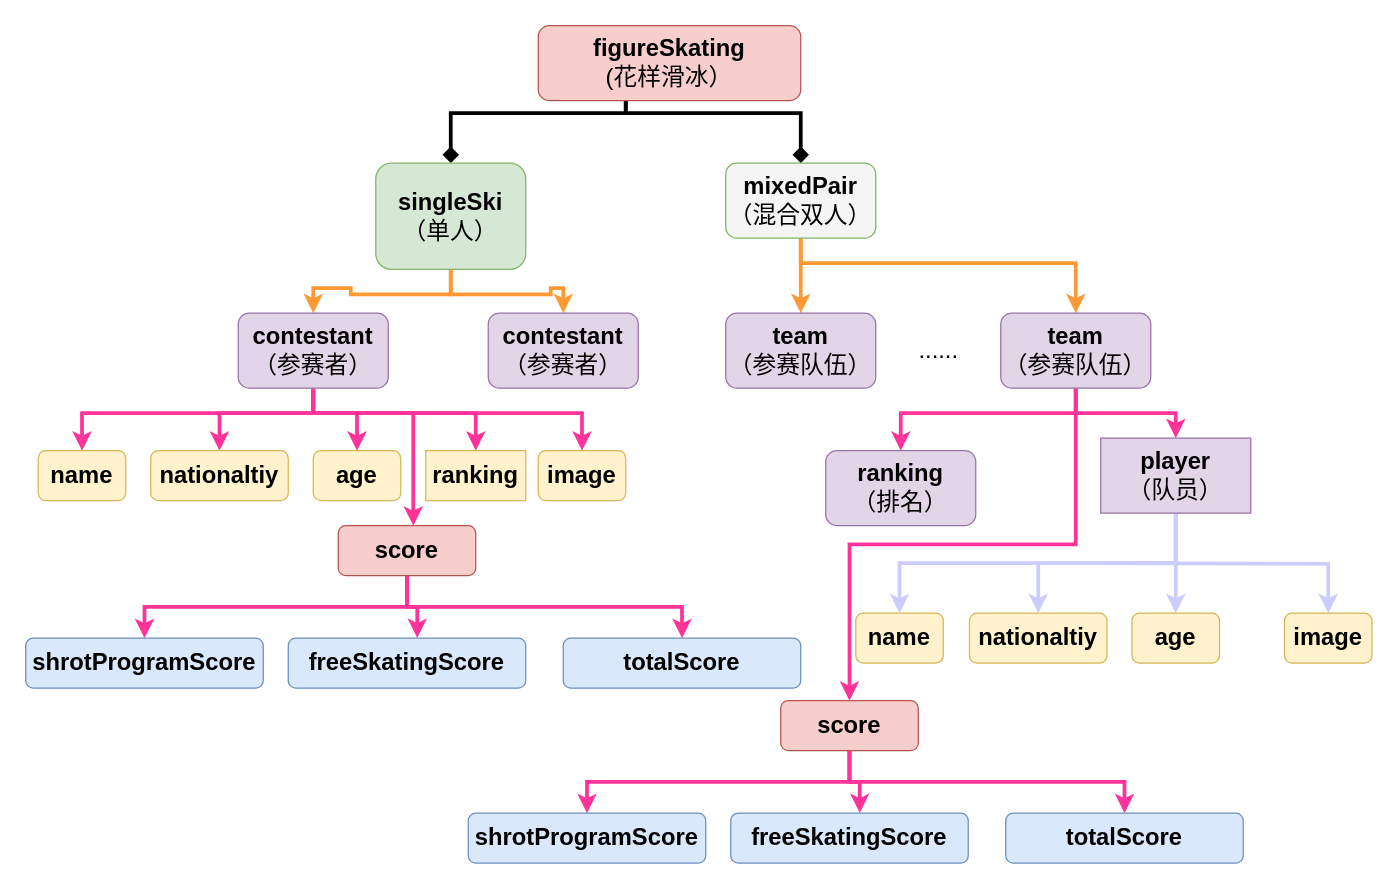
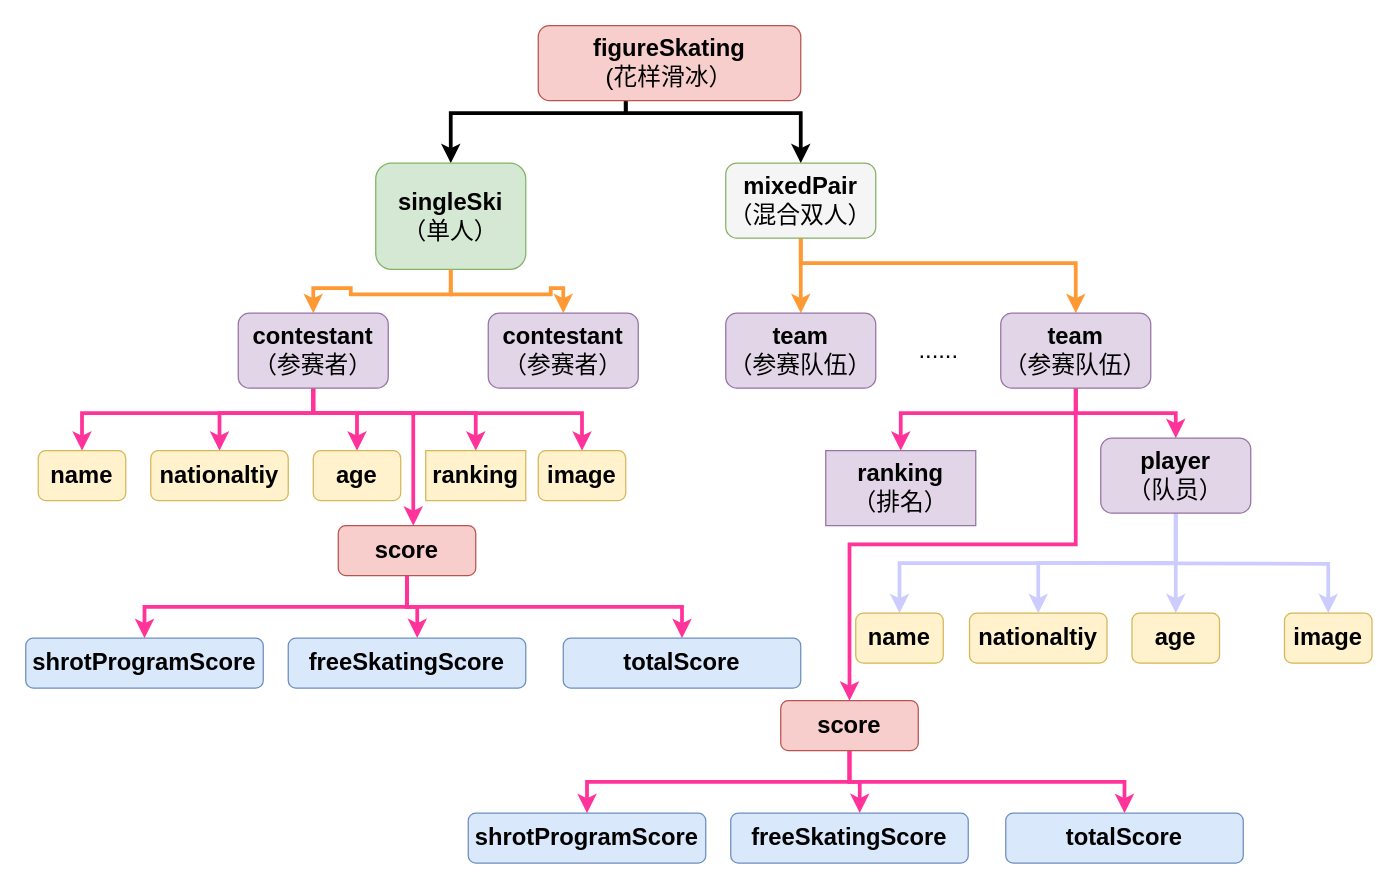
  <mxCell id="0" />
  <mxCell id="1" parent="0" />
- <mxCell id="2" style="edgeStyle=orthogonalEdgeStyle;rounded=0;orthogonalLoop=1;jettySize=auto;html=1;entryX=0.5;entryY=0;entryDx=0;entryDy=0;fontSize=19;strokeWidth=3;endArrow=diamond;" parent="1" source="4" target="6" edge="1"><mxGeometry relative="1" as="geometry"><Array as="points"><mxPoint x="500" y="90" /><mxPoint x="360" y="90" /></Array></mxGeometry></mxCell>
- <mxCell id="3" style="edgeStyle=orthogonalEdgeStyle;rounded=0;orthogonalLoop=1;jettySize=auto;html=1;fontSize=19;strokeWidth=3;endArrow=diamond;" parent="1" source="4" target="10" edge="1"><mxGeometry relative="1" as="geometry"><Array as="points"><mxPoint x="500" y="90" /><mxPoint x="640" y="90" /></Array></mxGeometry></mxCell>
+ <mxCell id="2" style="edgeStyle=orthogonalEdgeStyle;rounded=0;orthogonalLoop=1;jettySize=auto;html=1;entryX=0.5;entryY=0;entryDx=0;entryDy=0;fontSize=19;strokeWidth=3;" parent="1" source="4" target="6" edge="1"><mxGeometry relative="1" as="geometry"><Array as="points"><mxPoint x="500" y="90" /><mxPoint x="360" y="90" /></Array></mxGeometry></mxCell>
+ <mxCell id="3" style="edgeStyle=orthogonalEdgeStyle;rounded=0;orthogonalLoop=1;jettySize=auto;html=1;fontSize=19;strokeWidth=3;" parent="1" source="4" target="10" edge="1"><mxGeometry relative="1" as="geometry"><Array as="points"><mxPoint x="500" y="90" /><mxPoint x="640" y="90" /></Array></mxGeometry></mxCell>
  <mxCell id="4" value="&lt;font style=&quot;font-size: 19px&quot;&gt;&lt;b&gt;figureSkating&lt;br&gt;&lt;/b&gt;(花样滑冰）&lt;/font&gt;&lt;span style=&quot;position: relative ; height: 0px ; display: inline ; padding: 0px ; margin: 0px ; width: 0px ; border: none ; outline: none ; background: none ; white-space: nowrap&quot;&gt;&lt;span style=&quot;position: absolute ; height: 0px ; display: inline ; padding: 0px ; margin: 0px ; width: 0px ; border: none ; outline: none ; background: none ; white-space: nowrap&quot;&gt;&lt;/span&gt;&lt;/span&gt;" style="rounded=1;whiteSpace=wrap;html=1;fillColor=#f8cecc;strokeColor=#b85450;" parent="1" vertex="1"><mxGeometry x="430" y="20" width="210" height="60" as="geometry" /></mxCell>
  <mxCell id="5" style="edgeStyle=orthogonalEdgeStyle;rounded=0;orthogonalLoop=1;jettySize=auto;html=1;fontSize=19;strokeColor=#FF9933;strokeWidth=3;" parent="1" source="6" target="17" edge="1"><mxGeometry relative="1" as="geometry" /></mxCell>
  <mxCell id="6" value="&lt;b&gt;singleSki&lt;/b&gt;&lt;br&gt;（单人）" style="rounded=1;whiteSpace=wrap;html=1;fontSize=19;fillColor=#d5e8d4;strokeColor=#82b366;" parent="1" vertex="1"><mxGeometry x="300" y="130" width="120" height="85" as="geometry" /></mxCell>
  <mxCell id="7" style="edgeStyle=orthogonalEdgeStyle;rounded=0;orthogonalLoop=1;jettySize=auto;html=1;entryX=0.5;entryY=0;entryDx=0;entryDy=0;fontSize=19;strokeColor=#FF9933;strokeWidth=3;exitX=0.5;exitY=1;exitDx=0;exitDy=0;" parent="1" source="6" target="18" edge="1"><mxGeometry relative="1" as="geometry"><mxPoint x="430.059" y="190" as="sourcePoint" /></mxGeometry></mxCell>
  <mxCell id="8" style="edgeStyle=orthogonalEdgeStyle;rounded=0;orthogonalLoop=1;jettySize=auto;html=1;entryX=0.5;entryY=0;entryDx=0;entryDy=0;fontSize=19;strokeColor=#FF9933;strokeWidth=3;" parent="1" source="10" target="19" edge="1"><mxGeometry relative="1" as="geometry" /></mxCell>
  <mxCell id="9" style="edgeStyle=orthogonalEdgeStyle;rounded=0;orthogonalLoop=1;jettySize=auto;html=1;entryX=0.5;entryY=0;entryDx=0;entryDy=0;fontSize=19;strokeColor=#FF9933;strokeWidth=3;" parent="1" source="10" target="23" edge="1"><mxGeometry relative="1" as="geometry"><Array as="points"><mxPoint x="640" y="210" /><mxPoint x="860" y="210" /></Array></mxGeometry></mxCell>
  <mxCell id="10" value="&lt;b&gt;mixedPair&lt;/b&gt;&lt;br&gt;（混合双人）" style="rounded=1;whiteSpace=wrap;html=1;fontSize=19;fillColor=#f5f5f5;strokeColor=#82b366;" parent="1" vertex="1"><mxGeometry x="580" y="130" width="120" height="60" as="geometry" /></mxCell>
  <mxCell id="11" style="edgeStyle=orthogonalEdgeStyle;rounded=0;orthogonalLoop=1;jettySize=auto;html=1;fontSize=19;strokeColor=#FF3399;strokeWidth=3;" parent="1" source="17" target="25" edge="1"><mxGeometry relative="1" as="geometry"><Array as="points"><mxPoint x="250" y="330" /><mxPoint x="65" y="330" /></Array></mxGeometry></mxCell>
  <mxCell id="12" style="edgeStyle=orthogonalEdgeStyle;rounded=0;orthogonalLoop=1;jettySize=auto;html=1;entryX=0.5;entryY=0;entryDx=0;entryDy=0;fontSize=19;strokeColor=#FF3399;strokeWidth=3;" parent="1" source="17" target="26" edge="1"><mxGeometry relative="1" as="geometry"><Array as="points"><mxPoint x="250" y="330" /><mxPoint x="175" y="330" /></Array></mxGeometry></mxCell>
  <mxCell id="13" style="edgeStyle=orthogonalEdgeStyle;rounded=0;orthogonalLoop=1;jettySize=auto;html=1;entryX=0.5;entryY=0;entryDx=0;entryDy=0;fontSize=19;strokeColor=#FF3399;strokeWidth=3;" parent="1" source="17" target="27" edge="1"><mxGeometry relative="1" as="geometry"><Array as="points"><mxPoint x="250" y="330" /><mxPoint x="285" y="330" /></Array></mxGeometry></mxCell>
  <mxCell id="14" style="edgeStyle=orthogonalEdgeStyle;rounded=0;orthogonalLoop=1;jettySize=auto;html=1;fontSize=19;strokeColor=#FF3399;strokeWidth=3;" parent="1" source="17" target="28" edge="1"><mxGeometry relative="1" as="geometry"><Array as="points"><mxPoint x="250" y="330" /><mxPoint x="380" y="330" /></Array></mxGeometry></mxCell>
  <mxCell id="15" style="edgeStyle=orthogonalEdgeStyle;rounded=0;orthogonalLoop=1;jettySize=auto;html=1;fontSize=19;strokeColor=#FF3399;strokeWidth=3;" parent="1" source="17" target="29" edge="1"><mxGeometry relative="1" as="geometry"><Array as="points"><mxPoint x="250" y="330" /><mxPoint x="465" y="330" /></Array></mxGeometry></mxCell>
  <mxCell id="16" style="edgeStyle=orthogonalEdgeStyle;rounded=0;orthogonalLoop=1;jettySize=auto;html=1;exitX=0.5;exitY=1;exitDx=0;exitDy=0;fillColor=#f8cecc;strokeColor=#FF3399;strokeWidth=3;" parent="1" source="17" target="43" edge="1"><mxGeometry relative="1" as="geometry"><Array as="points"><mxPoint x="250" y="330" /><mxPoint x="330" y="330" /></Array></mxGeometry></mxCell>
  <mxCell id="17" value="&lt;b&gt;contestant&lt;/b&gt;&lt;br&gt;（参赛者）" style="rounded=1;whiteSpace=wrap;html=1;fontSize=19;fillColor=#e1d5e7;strokeColor=#9673a6;" parent="1" vertex="1"><mxGeometry x="190" y="250" width="120" height="60" as="geometry" /></mxCell>
  <mxCell id="18" value="&lt;b&gt;contestant&lt;/b&gt;&lt;br&gt;（参赛者）" style="rounded=1;whiteSpace=wrap;html=1;fontSize=19;fillColor=#e1d5e7;strokeColor=#9673a6;" parent="1" vertex="1"><mxGeometry x="390" y="250" width="120" height="60" as="geometry" /></mxCell>
  <mxCell id="19" value="&lt;b&gt;team&lt;/b&gt;&lt;br&gt;（参赛队伍）" style="rounded=1;whiteSpace=wrap;html=1;fontSize=19;fillColor=#e1d5e7;strokeColor=#9673a6;" parent="1" vertex="1"><mxGeometry x="580" y="250" width="120" height="60" as="geometry" /></mxCell>
  <mxCell id="20" style="edgeStyle=orthogonalEdgeStyle;rounded=0;orthogonalLoop=1;jettySize=auto;html=1;entryX=0.5;entryY=0;entryDx=0;entryDy=0;fontSize=19;strokeColor=#FF3399;strokeWidth=3;" parent="1" source="23" target="30" edge="1"><mxGeometry relative="1" as="geometry"><Array as="points"><mxPoint x="860" y="330" /><mxPoint x="720" y="330" /></Array></mxGeometry></mxCell>
  <mxCell id="21" style="edgeStyle=orthogonalEdgeStyle;rounded=0;orthogonalLoop=1;jettySize=auto;html=1;entryX=0.5;entryY=0;entryDx=0;entryDy=0;fontSize=19;strokeColor=#FF3399;strokeWidth=3;" parent="1" source="23" target="35" edge="1"><mxGeometry relative="1" as="geometry" /></mxCell>
  <mxCell id="22" style="edgeStyle=orthogonalEdgeStyle;rounded=0;orthogonalLoop=1;jettySize=auto;html=1;exitX=0.5;exitY=1;exitDx=0;exitDy=0;entryX=0.5;entryY=0;entryDx=0;entryDy=0;strokeColor=#FF3399;strokeWidth=3;" parent="1" source="23" target="50" edge="1"><mxGeometry relative="1" as="geometry" /></mxCell>
  <mxCell id="23" value="&lt;b&gt;team&lt;/b&gt;&lt;br&gt;（参赛队伍）" style="rounded=1;whiteSpace=wrap;html=1;fontSize=19;fillColor=#e1d5e7;strokeColor=#9673a6;" parent="1" vertex="1"><mxGeometry x="800" y="250" width="120" height="60" as="geometry" /></mxCell>
  <mxCell id="24" value="......" style="text;html=1;align=center;verticalAlign=middle;resizable=0;points=[];autosize=1;strokeColor=none;fillColor=none;fontSize=19;" parent="1" vertex="1"><mxGeometry x="725" y="265" width="50" height="30" as="geometry" /></mxCell>
  <mxCell id="25" value="&lt;b&gt;name&lt;/b&gt;" style="rounded=1;whiteSpace=wrap;html=1;fontSize=19;fillColor=#fff2cc;strokeColor=#d6b656;" parent="1" vertex="1"><mxGeometry x="30" y="360" width="70" height="40" as="geometry" /></mxCell>
  <mxCell id="26" value="&lt;b&gt;nationaltiy&lt;br&gt;&lt;/b&gt;" style="rounded=1;whiteSpace=wrap;html=1;fontSize=19;fillColor=#fff2cc;strokeColor=#d6b656;" parent="1" vertex="1"><mxGeometry x="120" y="360" width="110" height="40" as="geometry" /></mxCell>
  <mxCell id="27" value="&lt;b&gt;age&lt;/b&gt;" style="rounded=1;whiteSpace=wrap;html=1;fontSize=19;fillColor=#fff2cc;strokeColor=#d6b656;" parent="1" vertex="1"><mxGeometry x="250" y="360" width="70" height="40" as="geometry" /></mxCell>
  <mxCell id="28" value="&lt;b&gt;ranking&lt;/b&gt;" style="whiteSpace=wrap;html=1;fontSize=19;fillColor=#fff2cc;strokeColor=#d6b656;rounded=0;" parent="1" vertex="1"><mxGeometry x="340" y="360" width="80" height="40" as="geometry" /></mxCell>
  <mxCell id="29" value="&lt;b&gt;image&lt;/b&gt;" style="rounded=1;whiteSpace=wrap;html=1;fontSize=19;fillColor=#fff2cc;strokeColor=#d6b656;" parent="1" vertex="1"><mxGeometry x="430" y="360" width="70" height="40" as="geometry" /></mxCell>
- <mxCell id="30" value="&lt;b&gt;ranking&lt;/b&gt;&lt;br&gt;（排名）" style="rounded=1;whiteSpace=wrap;html=1;fontSize=19;fillColor=#e1d5e7;strokeColor=#9673a6;" parent="1" vertex="1"><mxGeometry x="660" y="360" width="120" height="60" as="geometry" /></mxCell>
+ <mxCell id="30" value="&lt;b&gt;ranking&lt;/b&gt;&lt;br&gt;（排名）" style="whiteSpace=wrap;html=1;fontSize=19;fillColor=#e1d5e7;strokeColor=#9673a6;rounded=0;" parent="1" vertex="1"><mxGeometry x="660" y="360" width="120" height="60" as="geometry" /></mxCell>
  <mxCell id="31" style="edgeStyle=orthogonalEdgeStyle;rounded=0;orthogonalLoop=1;jettySize=auto;html=1;entryX=0.5;entryY=0;entryDx=0;entryDy=0;fontSize=19;strokeColor=#CCCCFF;strokeWidth=3;" parent="1" source="35" target="36" edge="1"><mxGeometry relative="1" as="geometry"><Array as="points"><mxPoint x="860" y="450" /><mxPoint x="662" y="450" /></Array></mxGeometry></mxCell>
  <mxCell id="32" style="edgeStyle=orthogonalEdgeStyle;rounded=0;orthogonalLoop=1;jettySize=auto;html=1;entryX=0.5;entryY=0;entryDx=0;entryDy=0;fontSize=19;strokeColor=#CCCCFF;strokeWidth=3;" parent="1" source="35" target="37" edge="1"><mxGeometry relative="1" as="geometry" /></mxCell>
  <mxCell id="33" style="edgeStyle=orthogonalEdgeStyle;rounded=0;orthogonalLoop=1;jettySize=auto;html=1;entryX=0.5;entryY=0;entryDx=0;entryDy=0;fontSize=19;strokeColor=#CCCCFF;strokeWidth=3;" parent="1" source="35" target="38" edge="1"><mxGeometry relative="1" as="geometry" /></mxCell>
  <mxCell id="34" style="edgeStyle=orthogonalEdgeStyle;rounded=0;orthogonalLoop=1;jettySize=auto;html=1;fontSize=19;strokeColor=#CCCCFF;strokeWidth=3;" parent="1" target="39" edge="1"><mxGeometry relative="1" as="geometry"><mxPoint x="860" y="450" as="sourcePoint" /></mxGeometry></mxCell>
- <mxCell id="35" value="&lt;b&gt;player&lt;/b&gt;&lt;br&gt;（队员）" style="whiteSpace=wrap;html=1;fontSize=19;fillColor=#e1d5e7;strokeColor=#9673a6;rounded=0;" parent="1" vertex="1"><mxGeometry x="880" y="350" width="120" height="60" as="geometry" /></mxCell>
+ <mxCell id="35" value="&lt;b&gt;player&lt;/b&gt;&lt;br&gt;（队员）" style="rounded=1;whiteSpace=wrap;html=1;fontSize=19;fillColor=#e1d5e7;strokeColor=#9673a6;" parent="1" vertex="1"><mxGeometry x="880" y="350" width="120" height="60" as="geometry" /></mxCell>
  <mxCell id="36" value="&lt;b&gt;name&lt;/b&gt;" style="rounded=1;whiteSpace=wrap;html=1;fontSize=19;fillColor=#fff2cc;strokeColor=#d6b656;" parent="1" vertex="1"><mxGeometry x="684" y="490" width="70" height="40" as="geometry" /></mxCell>
  <mxCell id="37" value="&lt;b&gt;nationaltiy&lt;br&gt;&lt;/b&gt;" style="rounded=1;whiteSpace=wrap;html=1;fontSize=19;fillColor=#fff2cc;strokeColor=#d6b656;" parent="1" vertex="1"><mxGeometry x="775" y="490" width="110" height="40" as="geometry" /></mxCell>
  <mxCell id="38" value="&lt;b&gt;age&lt;/b&gt;" style="rounded=1;whiteSpace=wrap;html=1;fontSize=19;fillColor=#fff2cc;strokeColor=#d6b656;" parent="1" vertex="1"><mxGeometry x="905" y="490" width="70" height="40" as="geometry" /></mxCell>
  <mxCell id="39" value="&lt;b&gt;image&lt;/b&gt;" style="rounded=1;whiteSpace=wrap;html=1;fontSize=19;fillColor=#fff2cc;strokeColor=#d6b656;" parent="1" vertex="1"><mxGeometry x="1027" y="490" width="70" height="40" as="geometry" /></mxCell>
  <mxCell id="40" style="edgeStyle=orthogonalEdgeStyle;rounded=0;orthogonalLoop=1;jettySize=auto;html=1;exitX=0.5;exitY=1;exitDx=0;exitDy=0;strokeColor=#FF3399;strokeWidth=3;" parent="1" source="43" target="44" edge="1"><mxGeometry relative="1" as="geometry" /></mxCell>
  <mxCell id="41" style="edgeStyle=orthogonalEdgeStyle;rounded=0;orthogonalLoop=1;jettySize=auto;html=1;exitX=0.5;exitY=1;exitDx=0;exitDy=0;entryX=0.543;entryY=-0.003;entryDx=0;entryDy=0;entryPerimeter=0;strokeColor=#FF3399;strokeWidth=3;" parent="1" source="43" target="45" edge="1"><mxGeometry relative="1" as="geometry" /></mxCell>
  <mxCell id="42" style="edgeStyle=orthogonalEdgeStyle;rounded=0;orthogonalLoop=1;jettySize=auto;html=1;exitX=0.5;exitY=1;exitDx=0;exitDy=0;entryX=0.5;entryY=0;entryDx=0;entryDy=0;strokeColor=#FF3399;strokeWidth=3;" parent="1" source="43" target="46" edge="1"><mxGeometry relative="1" as="geometry" /></mxCell>
  <mxCell id="43" value="&lt;font style=&quot;font-size: 19px&quot;&gt;&lt;b&gt;score&lt;/b&gt;&lt;/font&gt;" style="rounded=1;whiteSpace=wrap;html=1;fillColor=#f8cecc;strokeColor=#b85450;" parent="1" vertex="1"><mxGeometry y="420" width="110" height="40" as="geometry" x="270" /></mxCell>
  <mxCell id="44" value="&lt;font style=&quot;font-size: 19px&quot;&gt;&lt;b&gt;shrotProgramScore&lt;/b&gt;&lt;/font&gt;" style="rounded=1;whiteSpace=wrap;html=1;fillColor=#dae8fc;strokeColor=#6c8ebf;" parent="1" vertex="1"><mxGeometry x="20" y="510" width="190" height="40" as="geometry" /></mxCell>
  <mxCell id="45" value="&lt;font style=&quot;font-size: 19px&quot;&gt;&lt;b&gt;freeSkatingScore&lt;/b&gt;&lt;/font&gt;" style="rounded=1;whiteSpace=wrap;html=1;fillColor=#dae8fc;strokeColor=#6c8ebf;" parent="1" vertex="1"><mxGeometry x="230" y="510" width="190" height="40" as="geometry" /></mxCell>
  <mxCell id="46" value="&lt;font style=&quot;font-size: 19px&quot;&gt;&lt;b&gt;totalScore&lt;/b&gt;&lt;/font&gt;" style="rounded=1;whiteSpace=wrap;html=1;fillColor=#dae8fc;strokeColor=#6c8ebf;" parent="1" vertex="1"><mxGeometry x="450" y="510" width="190" height="40" as="geometry" /></mxCell>
  <mxCell id="47" style="edgeStyle=orthogonalEdgeStyle;rounded=0;orthogonalLoop=1;jettySize=auto;html=1;exitX=0.5;exitY=1;exitDx=0;exitDy=0;strokeColor=#FF3399;strokeWidth=3;" parent="1" source="50" target="51" edge="1"><mxGeometry relative="1" as="geometry" /></mxCell>
  <mxCell id="48" style="edgeStyle=orthogonalEdgeStyle;rounded=0;orthogonalLoop=1;jettySize=auto;html=1;exitX=0.5;exitY=1;exitDx=0;exitDy=0;entryX=0.543;entryY=-0.003;entryDx=0;entryDy=0;entryPerimeter=0;strokeColor=#FF3399;strokeWidth=3;" parent="1" source="50" target="52" edge="1"><mxGeometry relative="1" as="geometry" /></mxCell>
  <mxCell id="49" style="edgeStyle=orthogonalEdgeStyle;rounded=0;orthogonalLoop=1;jettySize=auto;html=1;exitX=0.5;exitY=1;exitDx=0;exitDy=0;entryX=0.5;entryY=0;entryDx=0;entryDy=0;strokeColor=#FF3399;strokeWidth=3;" parent="1" source="50" target="53" edge="1"><mxGeometry relative="1" as="geometry" /></mxCell>
  <mxCell id="50" value="&lt;font style=&quot;font-size: 19px&quot;&gt;&lt;b&gt;score&lt;/b&gt;&lt;/font&gt;" style="rounded=1;whiteSpace=wrap;html=1;fillColor=#f8cecc;strokeColor=#b85450;" parent="1" vertex="1"><mxGeometry x="624" y="560" width="110" height="40" as="geometry" /></mxCell>
  <mxCell id="51" value="&lt;font style=&quot;font-size: 19px&quot;&gt;&lt;b&gt;shrotProgramScore&lt;/b&gt;&lt;/font&gt;" style="rounded=1;whiteSpace=wrap;html=1;fillColor=#dae8fc;strokeColor=#6c8ebf;" parent="1" vertex="1"><mxGeometry x="374" y="650" width="190" height="40" as="geometry" /></mxCell>
  <mxCell id="52" value="&lt;font style=&quot;font-size: 19px&quot;&gt;&lt;b&gt;freeSkatingScore&lt;/b&gt;&lt;/font&gt;" style="rounded=1;whiteSpace=wrap;html=1;fillColor=#dae8fc;strokeColor=#6c8ebf;" parent="1" vertex="1"><mxGeometry x="584" y="650" width="190" height="40" as="geometry" /></mxCell>
  <mxCell id="53" value="&lt;font style=&quot;font-size: 19px&quot;&gt;&lt;b&gt;totalScore&lt;/b&gt;&lt;/font&gt;" style="rounded=1;whiteSpace=wrap;html=1;fillColor=#dae8fc;strokeColor=#6c8ebf;" parent="1" vertex="1"><mxGeometry x="804" y="650" width="190" height="40" as="geometry" /></mxCell>
